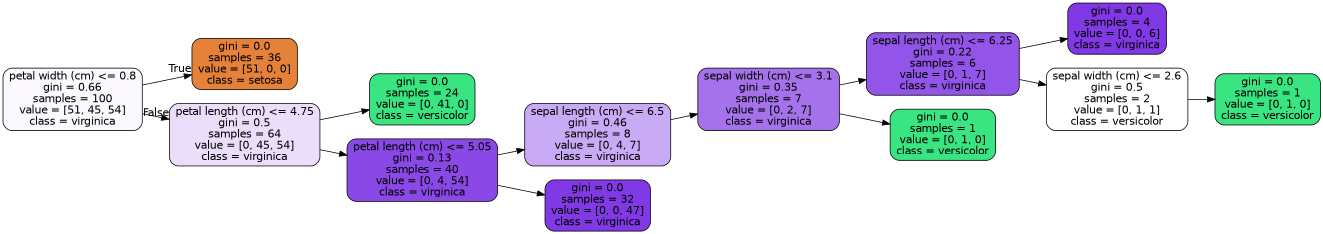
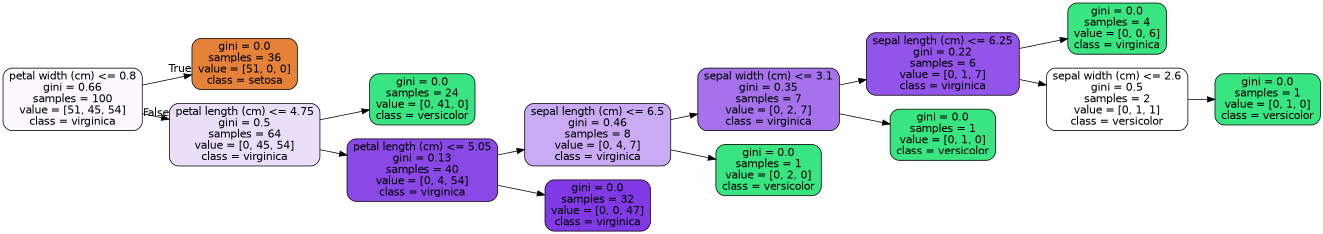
  digraph {
    rankdir=LR
    node [color=black fillcolor="#39e581" fontname=helvetica shape=box style="filled, rounded"]
    edge [fontname=helvetica]
    n1 [fillcolor="#fbf9fe" label="petal width (cm) <= 0.8\ngini = 0.66\nsamples = 100\nvalue = [51, 45, 54]\nclass = virginica"]
    n2 [fillcolor="#e58139" label="gini = 0.0\nsamples = 36\nvalue = [51, 0, 0]\nclass = setosa"]
    n3 [fillcolor="#eadefb" label="petal length (cm) <= 4.75\ngini = 0.5\nsamples = 64\nvalue = [0, 45, 54]\nclass = virginica"]
    n4 [label="gini = 0.0\nsamples = 24\nvalue = [0, 41, 0]\nclass = versicolor"]
    n5 [fillcolor="#8a48e7" label="petal length (cm) <= 5.05\ngini = 0.13\nsamples = 40\nvalue = [0, 4, 54]\nclass = virginica"]
    n6 [fillcolor="#c9aaf4" label="sepal length (cm) <= 6.5\ngini = 0.46\nsamples = 8\nvalue = [0, 4, 7]\nclass = virginica"]
    n7 [fillcolor="#8139e5" label="gini = 0.0\nsamples = 32\nvalue = [0, 0, 47]\nclass = virginica"]
    n8 [fillcolor="#a572ec" label="sepal width (cm) <= 3.1\ngini = 0.35\nsamples = 7\nvalue = [0, 2, 7]\nclass = virginica"]
+   n9 [label="gini = 0.0\nsamples = 1\nvalue = [0, 2, 0]\nclass = versicolor"]
    n10 [fillcolor="#9355e9" label="sepal length (cm) <= 6.25\ngini = 0.22\nsamples = 6\nvalue = [0, 1, 7]\nclass = virginica"]
    n11 [label="gini = 0.0\nsamples = 1\nvalue = [0, 1, 0]\nclass = versicolor"]
-   n12 [fillcolor="#8139e5" label="gini = 0.0\nsamples = 4\nvalue = [0, 0, 6]\nclass = virginica"]
+   n12 [label="gini = 0.0\nsamples = 4\nvalue = [0, 0, 6]\nclass = virginica"]
    n13 [fillcolor="#ffffff" label="sepal width (cm) <= 2.6\ngini = 0.5\nsamples = 2\nvalue = [0, 1, 1]\nclass = versicolor"]
    n14 [label="gini = 0.0\nsamples = 1\nvalue = [0, 1, 0]\nclass = versicolor"]
    n1 -> n2 [headlabel=True labelangle=45 labeldistance=2.5]
    n1 -> n3 [headlabel=False labelangle=-45 labeldistance=2.5]
    n3 -> n4
    n3 -> n5
    n5 -> n6
    n5 -> n7
    n6 -> n8
+   n6 -> n9
    n8 -> n10
    n8 -> n11
    n10 -> n12
    n10 -> n13
    n13 -> n14
  }
